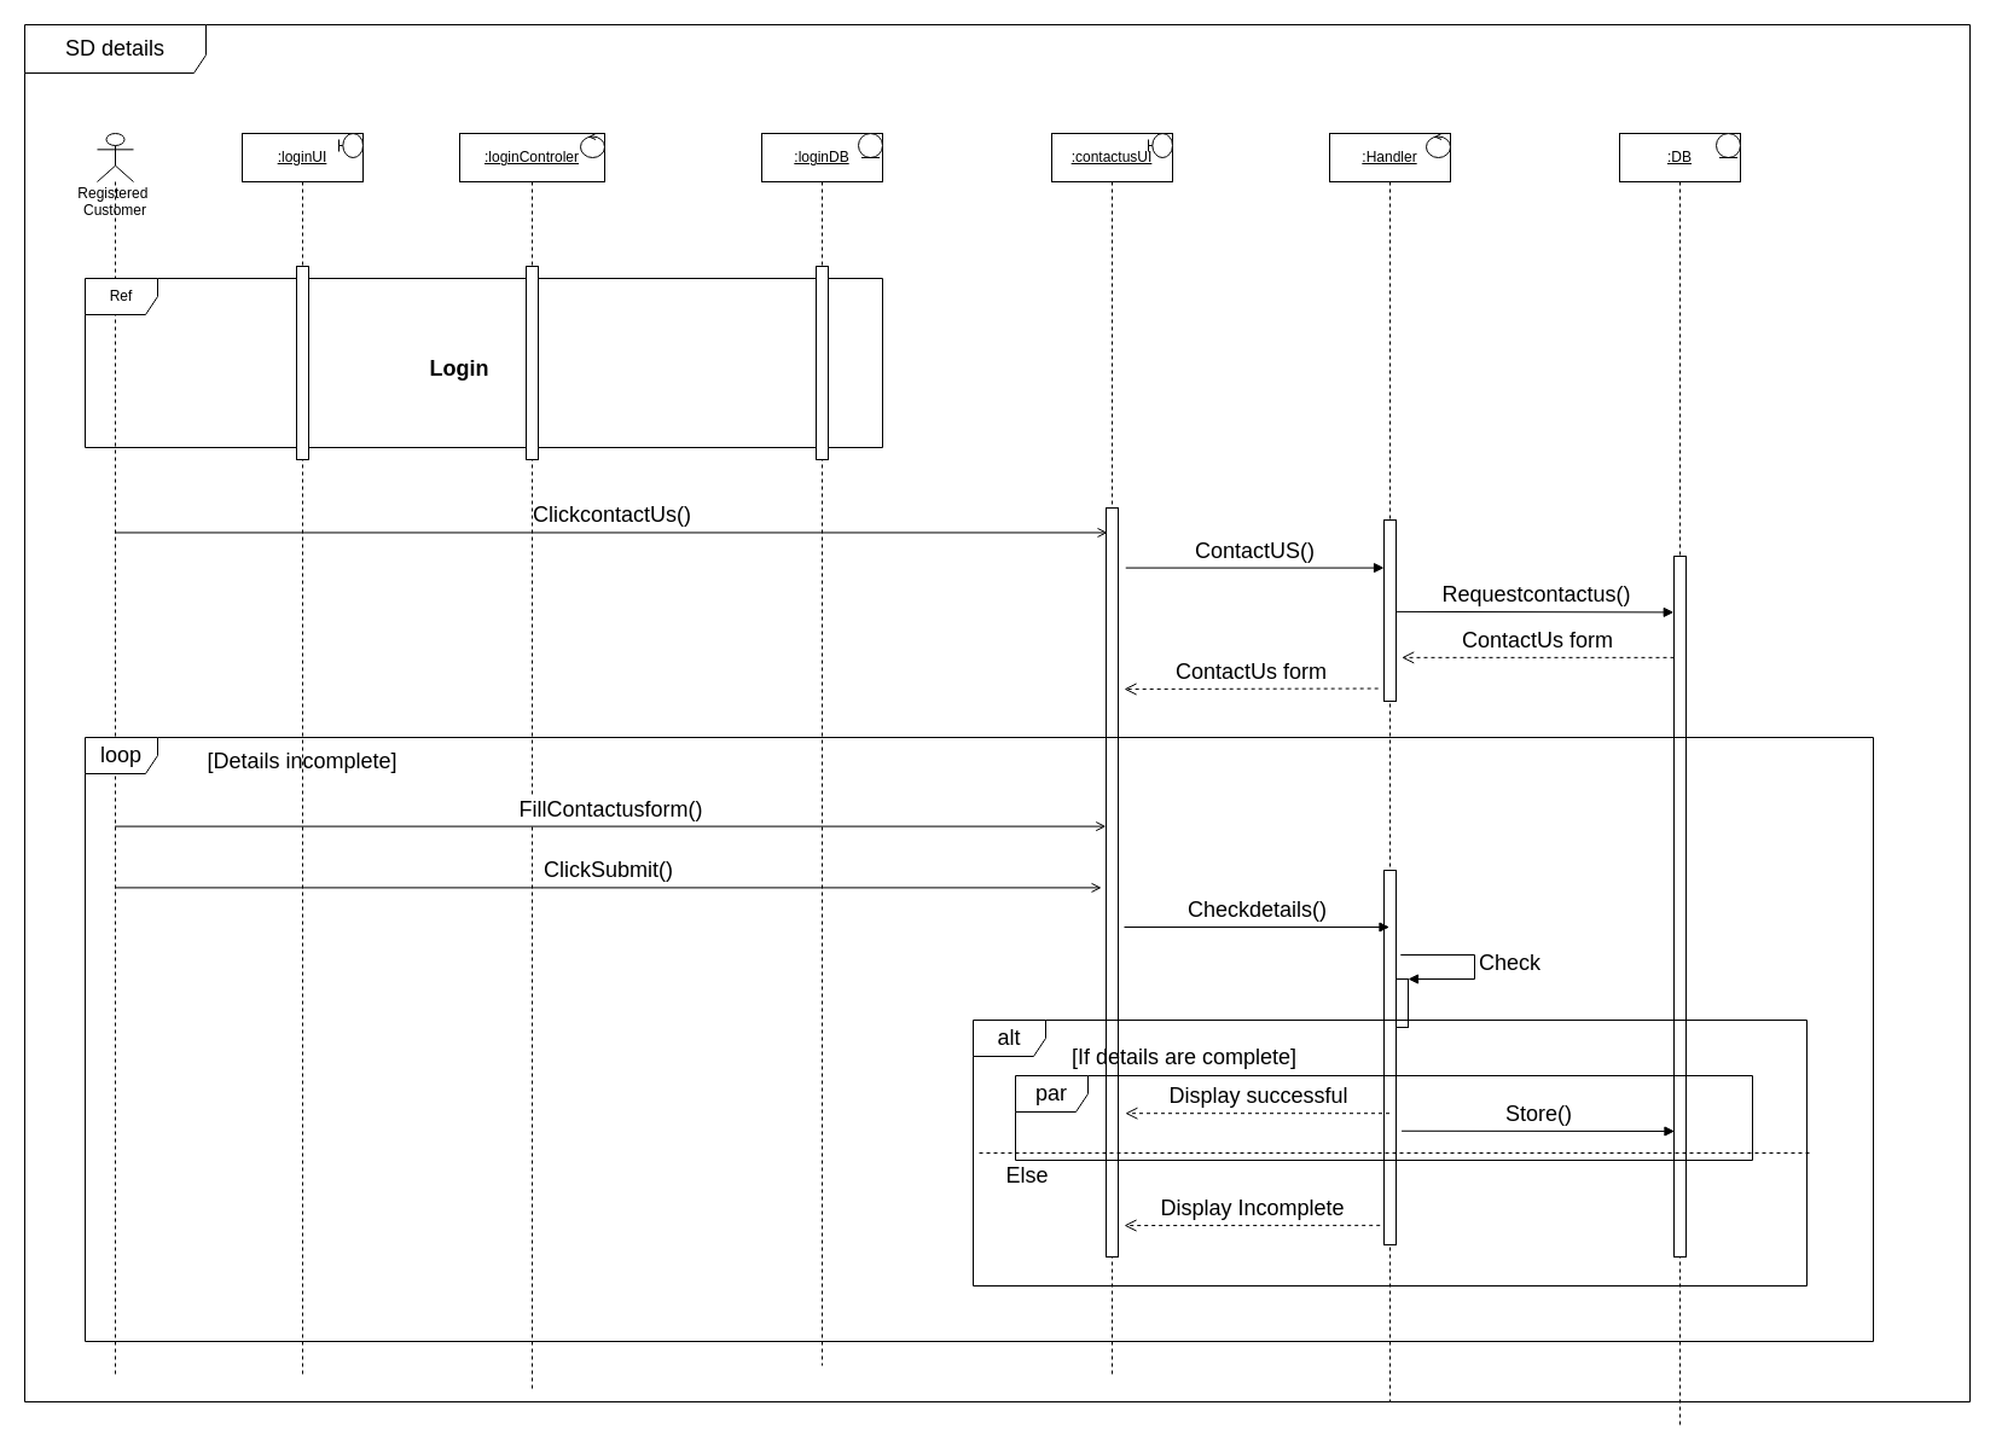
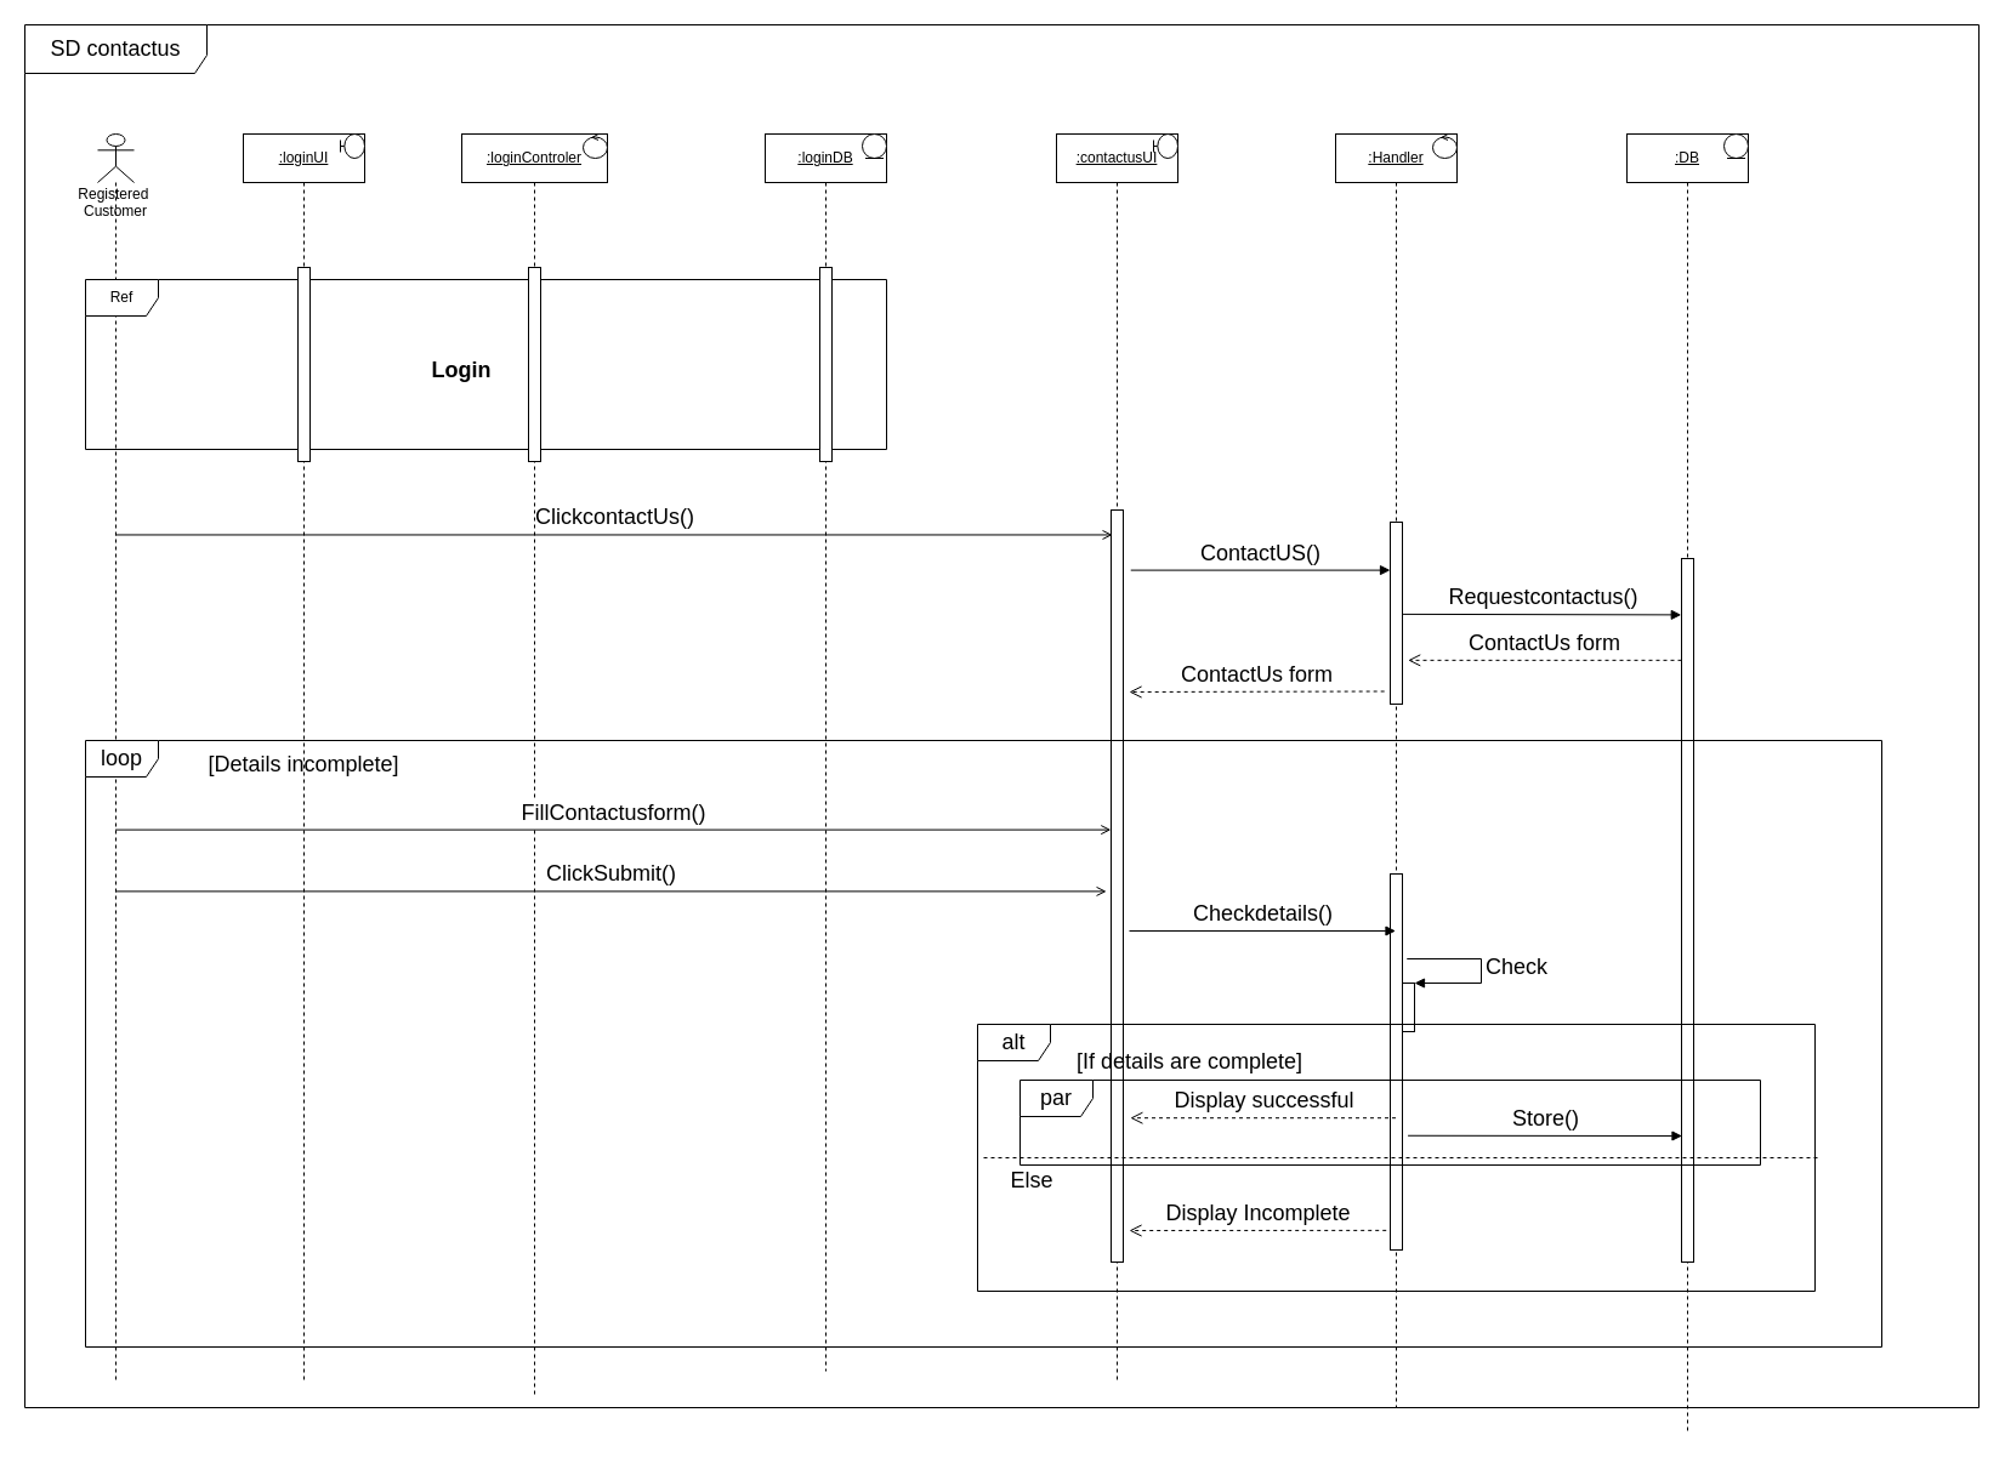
  <mxCell id="0" />
  <mxCell id="1" parent="0" />
  <mxCell id="2" value="&lt;u&gt;:loginUI&lt;/u&gt;" style="shape=umlLifeline;perimeter=lifelinePerimeter;whiteSpace=wrap;html=1;container=1;collapsible=0;recursiveResize=0;outlineConnect=0;" parent="1" vertex="1"><mxGeometry x="200" y="110" width="100" height="1030" as="geometry" /></mxCell>
  <mxCell id="3" value="" style="shape=umlBoundary;whiteSpace=wrap;html=1;" parent="2" vertex="1"><mxGeometry x="80" width="20" height="20" as="geometry" /></mxCell>
  <mxCell id="4" value="&lt;u&gt;:loginControler&lt;/u&gt;" style="shape=umlLifeline;perimeter=lifelinePerimeter;whiteSpace=wrap;html=1;container=1;collapsible=0;recursiveResize=0;outlineConnect=0;" parent="1" vertex="1"><mxGeometry x="380" y="110" width="120" height="1040" as="geometry" /></mxCell>
  <mxCell id="5" value="" style="ellipse;shape=umlControl;whiteSpace=wrap;html=1;" parent="4" vertex="1"><mxGeometry x="100" width="20" height="20" as="geometry" /></mxCell>
  <mxCell id="6" value="&lt;u&gt;:loginDB&lt;/u&gt;" style="shape=umlLifeline;perimeter=lifelinePerimeter;whiteSpace=wrap;html=1;container=1;collapsible=0;recursiveResize=0;outlineConnect=0;" parent="1" vertex="1"><mxGeometry x="630" y="110" width="100" height="1020" as="geometry" /></mxCell>
  <mxCell id="7" value="" style="ellipse;shape=umlEntity;whiteSpace=wrap;html=1;" parent="6" vertex="1"><mxGeometry x="80" width="20" height="20" as="geometry" /></mxCell>
  <mxCell id="8" value="&lt;u&gt;:contactusUI&lt;span style=&quot;color: rgba(0, 0, 0, 0); font-family: monospace; font-size: 0px; text-align: start;&quot;&gt;%3CmxGraphModel%3E%3Croot%3E%3CmxCell%20id%3D%220%22%2F%3E%3CmxCell%20id%3D%221%22%20parent%3D%220%22%2F%3E%3CmxCell%20id%3D%222%22%20value%3D%22%3AObject%22%20style%3D%22shape%3DumlLifeline%3Bperimeter%3DlifelinePerimeter%3BwhiteSpace%3Dwrap%3Bhtml%3D1%3Bcontainer%3D1%3Bcollapsible%3D0%3BrecursiveResize%3D0%3BoutlineConnect%3D0%3B%22%20vertex%3D%221%22%20parent%3D%221%22%3E%3CmxGeometry%20x%3D%22590%22%20y%3D%22180%22%20width%3D%22100%22%20height%3D%22300%22%20as%3D%22geometry%22%2F%3E%3C%2FmxCell%3E%3C%2Froot%3E%3C%2FmxGraphModel%3E&lt;/span&gt;&lt;/u&gt;" style="shape=umlLifeline;perimeter=lifelinePerimeter;whiteSpace=wrap;html=1;container=1;collapsible=0;recursiveResize=0;outlineConnect=0;" parent="1" vertex="1"><mxGeometry x="870" y="110" width="100" height="1030" as="geometry" /></mxCell>
  <mxCell id="9" value="" style="shape=umlBoundary;whiteSpace=wrap;html=1;" parent="8" vertex="1"><mxGeometry x="80" width="20" height="20" as="geometry" /></mxCell>
  <mxCell id="10" value="" style="html=1;points=[];perimeter=orthogonalPerimeter;fontSize=18;" parent="8" vertex="1"><mxGeometry x="45" y="370.0" width="10" height="80" as="geometry" /></mxCell>
  <mxCell id="11" value="" style="html=1;points=[];perimeter=orthogonalPerimeter;fontSize=18;" parent="8" vertex="1"><mxGeometry x="45" y="530" width="10" height="400" as="geometry" /></mxCell>
  <mxCell id="12" value="" style="html=1;points=[];perimeter=orthogonalPerimeter;fontSize=18;" parent="8" vertex="1"><mxGeometry x="45" y="310" width="10" height="620" as="geometry" /></mxCell>
  <mxCell id="13" value="&lt;u&gt;:Handler&lt;/u&gt;" style="shape=umlLifeline;perimeter=lifelinePerimeter;whiteSpace=wrap;html=1;container=1;collapsible=0;recursiveResize=0;outlineConnect=0;" parent="1" vertex="1"><mxGeometry x="1100" y="110" width="100" height="1050" as="geometry" /></mxCell>
  <mxCell id="14" value="" style="ellipse;shape=umlControl;whiteSpace=wrap;html=1;" parent="13" vertex="1"><mxGeometry x="80" width="20" height="20" as="geometry" /></mxCell>
  <mxCell id="15" value="" style="html=1;points=[];perimeter=orthogonalPerimeter;fontSize=18;" parent="13" vertex="1"><mxGeometry x="45" y="610" width="10" height="310" as="geometry" /></mxCell>
  <mxCell id="16" value="" style="html=1;points=[];perimeter=orthogonalPerimeter;fontSize=18;" parent="13" vertex="1"><mxGeometry x="55" y="700" width="10" height="40" as="geometry" /></mxCell>
  <mxCell id="17" value="Check" style="edgeStyle=orthogonalEdgeStyle;html=1;align=left;spacingLeft=2;endArrow=block;rounded=0;entryX=1;entryY=0;fontSize=18;" parent="13" target="16" edge="1"><mxGeometry relative="1" as="geometry"><mxPoint x="60" y="680" as="sourcePoint" /><Array as="points"><mxPoint x="59" y="680" /><mxPoint x="120" y="680" /><mxPoint x="120" y="700" /></Array></mxGeometry></mxCell>
  <mxCell id="18" value="&lt;u&gt;:DB&lt;/u&gt;" style="shape=umlLifeline;perimeter=lifelinePerimeter;whiteSpace=wrap;html=1;container=1;collapsible=0;recursiveResize=0;outlineConnect=0;" parent="1" vertex="1"><mxGeometry x="1340" y="110" width="100" height="1070" as="geometry" /></mxCell>
  <mxCell id="19" value="" style="ellipse;shape=umlEntity;whiteSpace=wrap;html=1;" parent="18" vertex="1"><mxGeometry x="80" width="20" height="20" as="geometry" /></mxCell>
  <mxCell id="20" value="" style="html=1;points=[];perimeter=orthogonalPerimeter;fontSize=18;" parent="18" vertex="1"><mxGeometry x="45" y="615" width="10" height="250" as="geometry" /></mxCell>
  <mxCell id="21" value="" style="html=1;points=[];perimeter=orthogonalPerimeter;fontSize=18;" parent="18" vertex="1"><mxGeometry x="45" y="350" width="10" height="580" as="geometry" /></mxCell>
  <mxCell id="22" value="Registered&amp;nbsp;&lt;br&gt;Customer" style="shape=umlLifeline;participant=umlActor;perimeter=lifelinePerimeter;whiteSpace=wrap;html=1;container=1;collapsible=0;recursiveResize=0;verticalAlign=top;spacingTop=36;outlineConnect=0;" parent="1" vertex="1"><mxGeometry x="80" y="110" width="30" height="1030" as="geometry" /></mxCell>
  <mxCell id="23" value="Ref" style="shape=umlFrame;whiteSpace=wrap;html=1;" parent="1" vertex="1"><mxGeometry x="70" y="230" width="660" height="140" as="geometry" /></mxCell>
  <mxCell id="24" value="&lt;b&gt;&lt;font style=&quot;font-size: 18px;&quot;&gt;Login&lt;/font&gt;&lt;/b&gt;" style="text;html=1;strokeColor=none;fillColor=none;align=center;verticalAlign=middle;whiteSpace=wrap;rounded=0;" parent="1" vertex="1"><mxGeometry x="350" y="290" width="60" height="30" as="geometry" /></mxCell>
  <mxCell id="25" value="ClickcontactUs()" style="html=1;verticalAlign=bottom;endArrow=open;rounded=0;fontSize=18;entryX=0.111;entryY=0.033;entryDx=0;entryDy=0;entryPerimeter=0;endFill=0;" parent="1" source="22" target="12" edge="1"><mxGeometry width="80" relative="1" as="geometry"><mxPoint x="360" y="380" as="sourcePoint" /><mxPoint x="440" y="380" as="targetPoint" /></mxGeometry></mxCell>
  <mxCell id="26" value="ContactUS()" style="html=1;verticalAlign=bottom;endArrow=block;rounded=0;fontSize=18;exitX=1.622;exitY=0.08;exitDx=0;exitDy=0;exitPerimeter=0;" parent="1" source="12" target="43" edge="1"><mxGeometry width="80" relative="1" as="geometry"><mxPoint x="490" y="560" as="sourcePoint" /><mxPoint x="1150" y="470" as="targetPoint" /></mxGeometry></mxCell>
  <mxCell id="27" value="Requestcontactus()" style="html=1;verticalAlign=bottom;endArrow=block;rounded=0;fontSize=18;exitX=1.056;exitY=0.506;exitDx=0;exitDy=0;exitPerimeter=0;entryX=-0.022;entryY=0.08;entryDx=0;entryDy=0;entryPerimeter=0;" parent="1" source="43" target="21" edge="1"><mxGeometry width="80" relative="1" as="geometry"><mxPoint x="1140" y="500" as="sourcePoint" /><mxPoint x="1390" y="500" as="targetPoint" /></mxGeometry></mxCell>
  <mxCell id="28" value="ContactUs form" style="html=1;verticalAlign=bottom;endArrow=open;dashed=1;endSize=8;rounded=0;fontSize=18;exitX=-0.482;exitY=0.93;exitDx=0;exitDy=0;exitPerimeter=0;" parent="1" source="43" edge="1"><mxGeometry relative="1" as="geometry"><mxPoint x="730" y="410" as="sourcePoint" /><mxPoint x="930" y="570" as="targetPoint" /></mxGeometry></mxCell>
  <mxCell id="29" value="ContactUs form" style="html=1;verticalAlign=bottom;endArrow=open;dashed=1;endSize=8;rounded=0;fontSize=18;entryX=1.467;entryY=0.759;entryDx=0;entryDy=0;entryPerimeter=0;" parent="1" source="21" target="43" edge="1"><mxGeometry relative="1" as="geometry"><mxPoint x="853.22" y="540.24" as="sourcePoint" /><mxPoint x="1170" y="550" as="targetPoint" /></mxGeometry></mxCell>
  <mxCell id="30" value="FillContactusform()" style="html=1;verticalAlign=bottom;endArrow=open;rounded=0;fontSize=18;endFill=0;entryX=-0.015;entryY=0.109;entryDx=0;entryDy=0;entryPerimeter=0;" parent="1" source="22" target="11" edge="1"><mxGeometry width="80" relative="1" as="geometry"><mxPoint x="250" y="590" as="sourcePoint" /><mxPoint x="570" y="680" as="targetPoint" /></mxGeometry></mxCell>
  <mxCell id="31" value="ClickSubmit()" style="html=1;verticalAlign=bottom;endArrow=open;rounded=0;fontSize=18;entryX=-0.385;entryY=0.236;entryDx=0;entryDy=0;entryPerimeter=0;endFill=0;" parent="1" source="22" target="11" edge="1"><mxGeometry width="80" relative="1" as="geometry"><mxPoint x="103.833" y="688.4" as="sourcePoint" /><mxPoint x="440.67" y="688.4" as="targetPoint" /></mxGeometry></mxCell>
  <mxCell id="32" value="Checkdetails()" style="html=1;verticalAlign=bottom;endArrow=block;rounded=0;fontSize=18;" parent="1" target="13" edge="1"><mxGeometry width="80" relative="1" as="geometry"><mxPoint x="930" y="767" as="sourcePoint" /><mxPoint x="670" y="770" as="targetPoint" /></mxGeometry></mxCell>
  <mxCell id="33" value="Display successful" style="html=1;verticalAlign=bottom;endArrow=open;dashed=1;endSize=8;rounded=0;fontSize=18;entryX=1.585;entryY=0.703;entryDx=0;entryDy=0;entryPerimeter=0;" parent="1" source="13" target="11" edge="1"><mxGeometry relative="1" as="geometry"><mxPoint x="430" y="820" as="sourcePoint" /><mxPoint x="450" y="927" as="targetPoint" /></mxGeometry></mxCell>
  <mxCell id="34" value="Store()" style="html=1;verticalAlign=bottom;endArrow=block;rounded=0;fontSize=18;exitX=1.459;exitY=0.696;exitDx=0;exitDy=0;exitPerimeter=0;entryX=0.047;entryY=0.844;entryDx=0;entryDy=0;entryPerimeter=0;" parent="1" source="15" target="20" edge="1"><mxGeometry width="80" relative="1" as="geometry"><mxPoint x="590" y="870" as="sourcePoint" /><mxPoint x="1380" y="934" as="targetPoint" /></mxGeometry></mxCell>
  <mxCell id="35" value="Display Incomplete" style="html=1;verticalAlign=bottom;endArrow=open;dashed=1;endSize=8;rounded=0;fontSize=18;exitX=-0.329;exitY=0.948;exitDx=0;exitDy=0;exitPerimeter=0;" parent="1" source="15" edge="1"><mxGeometry relative="1" as="geometry"><mxPoint x="1140" y="990" as="sourcePoint" /><mxPoint x="930" y="1014" as="targetPoint" /></mxGeometry></mxCell>
  <mxCell id="36" value="[Details incomplete]" style="text;html=1;strokeColor=none;fillColor=none;align=center;verticalAlign=middle;whiteSpace=wrap;rounded=0;fontSize=18;" parent="1" vertex="1"><mxGeometry x="160" y="615" width="180" height="30" as="geometry" /></mxCell>
  <mxCell id="37" value="" style="line;strokeWidth=1;fillColor=none;align=left;verticalAlign=middle;spacingTop=-1;spacingLeft=3;spacingRight=3;rotatable=0;labelPosition=right;points=[];portConstraint=eastwest;strokeColor=inherit;fontSize=18;dashed=1;" parent="1" vertex="1"><mxGeometry x="810" y="950" width="690" height="8" as="geometry" /></mxCell>
  <mxCell id="38" value="Else" style="text;html=1;strokeColor=none;fillColor=none;align=center;verticalAlign=middle;whiteSpace=wrap;rounded=0;dashed=1;fontSize=18;" parent="1" vertex="1"><mxGeometry x="820" y="958" width="60" height="30" as="geometry" /></mxCell>
  <mxCell id="39" value="[If details are complete]" style="text;html=1;strokeColor=none;fillColor=none;align=center;verticalAlign=middle;whiteSpace=wrap;rounded=0;dashed=1;fontSize=18;" parent="1" vertex="1"><mxGeometry x="860" y="860" width="240" height="30" as="geometry" /></mxCell>
  <mxCell id="40" value="par" style="shape=umlFrame;whiteSpace=wrap;html=1;fontSize=18;" parent="1" vertex="1"><mxGeometry x="840" y="890" width="610" height="70" as="geometry" /></mxCell>
  <mxCell id="41" value="alt" style="shape=umlFrame;whiteSpace=wrap;html=1;fontSize=18;" parent="1" vertex="1"><mxGeometry x="805" y="844" width="690" height="220" as="geometry" /></mxCell>
  <mxCell id="42" value="loop" style="shape=umlFrame;whiteSpace=wrap;html=1;fontSize=18;" parent="1" vertex="1"><mxGeometry x="70" y="610" width="1480" height="500" as="geometry" /></mxCell>
  <mxCell id="43" value="" style="html=1;points=[];perimeter=orthogonalPerimeter;" parent="1" vertex="1"><mxGeometry x="1145" y="430" width="10" height="150" as="geometry" /></mxCell>
- <mxCell id="44" value="SD details" style="shape=umlFrame;whiteSpace=wrap;html=1;fontSize=18;width=150;height=40;" parent="1" vertex="1"><mxGeometry x="20" y="20" width="1610" height="1140" as="geometry" /></mxCell>
+ <mxCell id="44" value="SD contactus" style="shape=umlFrame;whiteSpace=wrap;html=1;fontSize=18;width=150;height=40;" parent="1" vertex="1"><mxGeometry x="20" y="20" width="1610" height="1140" as="geometry" /></mxCell>
  <mxCell id="45" value="" style="html=1;points=[];perimeter=orthogonalPerimeter;" vertex="1" parent="1"><mxGeometry x="245" y="220" width="10" height="160" as="geometry" /></mxCell>
  <mxCell id="46" value="" style="html=1;points=[];perimeter=orthogonalPerimeter;" vertex="1" parent="1"><mxGeometry x="435" y="220" width="10" height="160" as="geometry" /></mxCell>
  <mxCell id="47" value="" style="html=1;points=[];perimeter=orthogonalPerimeter;" vertex="1" parent="1"><mxGeometry x="675" y="220" width="10" height="160" as="geometry" /></mxCell>
